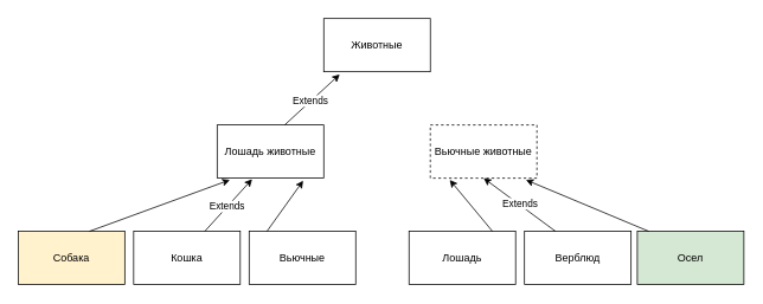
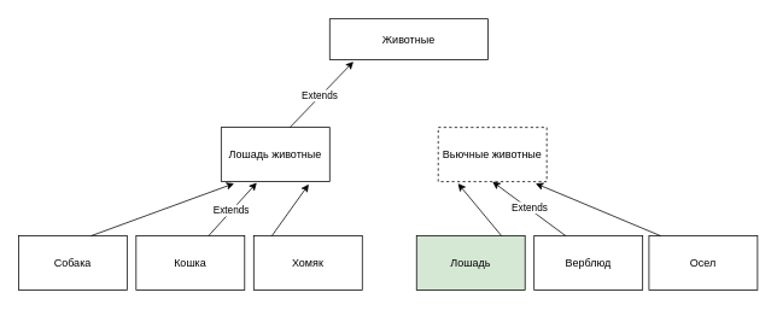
  <mxCell id="0" />
  <mxCell id="1" parent="0" />
- <mxCell id="2" value="Животные" style="rounded=0;whiteSpace=wrap;html=1;" vertex="1" parent="1"><mxGeometry x="364" y="20" width="120" height="60" as="geometry" /></mxCell>
+ <mxCell id="2" value="Животные" style="rounded=0;whiteSpace=wrap;html=1;" vertex="1" parent="1"><mxGeometry x="364" y="20" width="175" height="45" as="geometry" /></mxCell>
  <mxCell id="3" value="Лошадь животные" style="rounded=0;whiteSpace=wrap;html=1;" vertex="1" parent="1"><mxGeometry x="244" y="140" width="120" height="60" as="geometry" /></mxCell>
  <mxCell id="4" value="Вьючные животные" style="rounded=0;whiteSpace=wrap;html=1;dashed=1;" vertex="1" parent="1"><mxGeometry x="484" y="140" width="120" height="60" as="geometry" /></mxCell>
  <mxCell id="5" value="" style="endArrow=classic;html=1;rounded=0;entryX=0.15;entryY=1.05;entryDx=0;entryDy=0;entryPerimeter=0;" edge="1" parent="1" target="2"><mxGeometry width="50" height="50" relative="1" as="geometry"><mxPoint x="320" y="140" as="sourcePoint" /><mxPoint x="370" y="90" as="targetPoint" /></mxGeometry></mxCell>
  <mxCell id="6" value="Extends" style="edgeLabel;html=1;align=center;verticalAlign=middle;resizable=0;points=[];" vertex="1" connectable="0" parent="5"><mxGeometry x="-0.046" y="1" relative="1" as="geometry"><mxPoint as="offset" /></mxGeometry></mxCell>
- <mxCell id="7" value="Собака" style="rounded=0;whiteSpace=wrap;html=1;fillColor=#fff2cc;" vertex="1" parent="1"><mxGeometry x="20" y="260" width="120" height="60" as="geometry" /></mxCell>
+ <mxCell id="7" value="Собака" style="rounded=0;whiteSpace=wrap;html=1;" vertex="1" parent="1"><mxGeometry x="20" y="260" width="120" height="60" as="geometry" /></mxCell>
  <mxCell id="8" value="Кошка" style="rounded=0;whiteSpace=wrap;html=1;" vertex="1" parent="1"><mxGeometry x="150" y="260" width="120" height="60" as="geometry" /></mxCell>
- <mxCell id="9" value="Вьючные" style="rounded=0;whiteSpace=wrap;html=1;" vertex="1" parent="1"><mxGeometry x="280" y="260" width="120" height="60" as="geometry" /></mxCell>
- <mxCell id="10" value="Лошадь" style="rounded=0;whiteSpace=wrap;html=1;" vertex="1" parent="1"><mxGeometry x="460" y="260" width="120" height="60" as="geometry" /></mxCell>
+ <mxCell id="9" value="Хомяк" style="rounded=0;whiteSpace=wrap;html=1;" vertex="1" parent="1"><mxGeometry x="280" y="260" width="120" height="60" as="geometry" /></mxCell>
+ <mxCell id="10" value="Лошадь" style="rounded=0;whiteSpace=wrap;html=1;fillColor=#d5e8d4;" vertex="1" parent="1"><mxGeometry x="460" y="260" width="120" height="60" as="geometry" /></mxCell>
  <mxCell id="11" value="Верблюд" style="rounded=0;whiteSpace=wrap;html=1;" vertex="1" parent="1"><mxGeometry x="590" y="260" width="120" height="60" as="geometry" /></mxCell>
- <mxCell id="12" value="Осел" style="rounded=0;whiteSpace=wrap;html=1;fillColor=#d5e8d4;" vertex="1" parent="1"><mxGeometry x="717" y="260" width="120" height="60" as="geometry" /></mxCell>
+ <mxCell id="12" value="Осел" style="rounded=0;whiteSpace=wrap;html=1;" vertex="1" parent="1"><mxGeometry x="717" y="260" width="120" height="60" as="geometry" /></mxCell>
  <mxCell id="13" value="" style="endArrow=classic;html=1;rounded=0;entryX=0.119;entryY=1.033;entryDx=0;entryDy=0;entryPerimeter=0;" edge="1" parent="1" target="3"><mxGeometry width="50" height="50" relative="1" as="geometry"><mxPoint x="100" y="260" as="sourcePoint" /><mxPoint x="150" y="210" as="targetPoint" /></mxGeometry></mxCell>
  <mxCell id="14" value="" style="endArrow=classic;html=1;rounded=0;entryX=0.328;entryY=1.019;entryDx=0;entryDy=0;entryPerimeter=0;" edge="1" parent="1" target="3"><mxGeometry width="50" height="50" relative="1" as="geometry"><mxPoint x="230" y="260" as="sourcePoint" /><mxPoint x="280" y="210" as="targetPoint" /></mxGeometry></mxCell>
  <mxCell id="15" value="Extends" style="edgeLabel;html=1;align=center;verticalAlign=middle;resizable=0;points=[];" vertex="1" connectable="0" parent="14"><mxGeometry x="-0.054" y="1" relative="1" as="geometry"><mxPoint as="offset" /></mxGeometry></mxCell>
  <mxCell id="16" value="" style="endArrow=classic;html=1;rounded=0;entryX=0.807;entryY=1.047;entryDx=0;entryDy=0;entryPerimeter=0;" edge="1" parent="1" target="3"><mxGeometry width="50" height="50" relative="1" as="geometry"><mxPoint x="300" y="260" as="sourcePoint" /><mxPoint x="350" y="210" as="targetPoint" /></mxGeometry></mxCell>
  <mxCell id="17" value="" style="endArrow=classic;html=1;rounded=0;entryX=0.182;entryY=1.033;entryDx=0;entryDy=0;entryPerimeter=0;" edge="1" parent="1" target="4"><mxGeometry width="50" height="50" relative="1" as="geometry"><mxPoint x="554" y="260" as="sourcePoint" /><mxPoint x="604" y="210" as="targetPoint" /></mxGeometry></mxCell>
  <mxCell id="18" value="" style="endArrow=classic;html=1;rounded=0;entryX=0.5;entryY=1;entryDx=0;entryDy=0;" edge="1" parent="1" target="4"><mxGeometry width="50" height="50" relative="1" as="geometry"><mxPoint x="625" y="260" as="sourcePoint" /><mxPoint x="675" y="210" as="targetPoint" /></mxGeometry></mxCell>
  <mxCell id="19" value="Extends" style="edgeLabel;html=1;align=center;verticalAlign=middle;resizable=0;points=[];" vertex="1" connectable="0" parent="18"><mxGeometry x="0.021" y="-1" relative="1" as="geometry"><mxPoint as="offset" /></mxGeometry></mxCell>
  <mxCell id="20" value="" style="endArrow=classic;html=1;rounded=0;entryX=0.897;entryY=1.033;entryDx=0;entryDy=0;entryPerimeter=0;" edge="1" parent="1" target="4"><mxGeometry width="50" height="50" relative="1" as="geometry"><mxPoint x="730" y="260" as="sourcePoint" /><mxPoint x="780" y="210" as="targetPoint" /></mxGeometry></mxCell>
